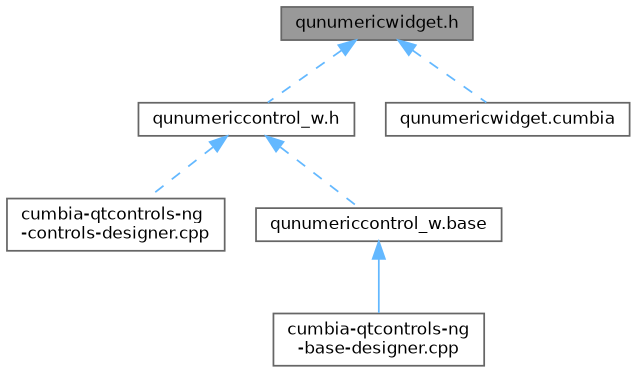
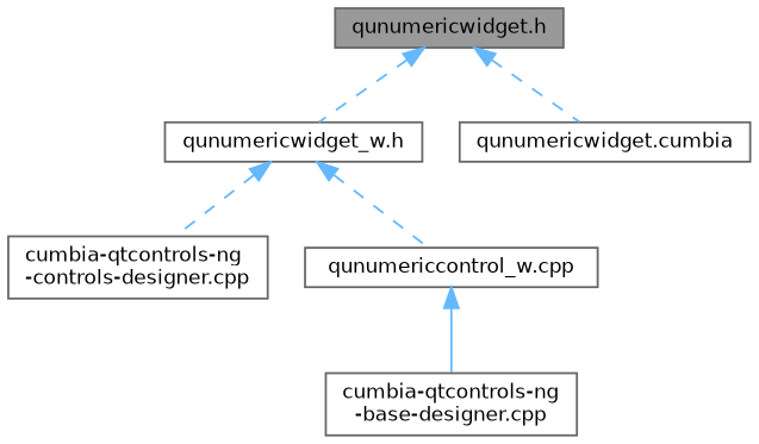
  digraph {
    fontname="DejaVu Sans"
    node [color=grey40 fillcolor=white fontname="DejaVu Sans" fontsize=10 shape=box style=filled]
    edge [color=steelblue1 dir=back fontname="DejaVu Sans" fontsize=10 labelfontname=Helvetica labelfontsize=10 style=dashed]
    n1 [color=gray40 fillcolor=grey60 fontcolor=black height=0.2 label="qunumericwidget.h" width=0.4]
-   n2 [height=0.2 label="qunumericcontrol_w.h" width=0.4]
+   n2 [height=0.2 label="qunumericwidget_w.h" width=0.4]
    n3 [height=0.2 label="qunumericwidget.cumbia" width=0.4]
    n4 [height=0.2 label="cumbia-qtcontrols-ng\l-base-designer.cpp" width=0.4]
    n5 [height=0.2 label="cumbia-qtcontrols-ng\l-controls-designer.cpp" width=0.4]
-   n6 [height=0.2 label="qunumericcontrol_w.base" width=0.4]
+   n6 [height=0.2 label="qunumericcontrol_w.cpp" width=0.4]
    n1 -> n2
    n1 -> n3
    n2 -> n5
    n2 -> n6
    n6 -> n4 [style=solid]
  }
